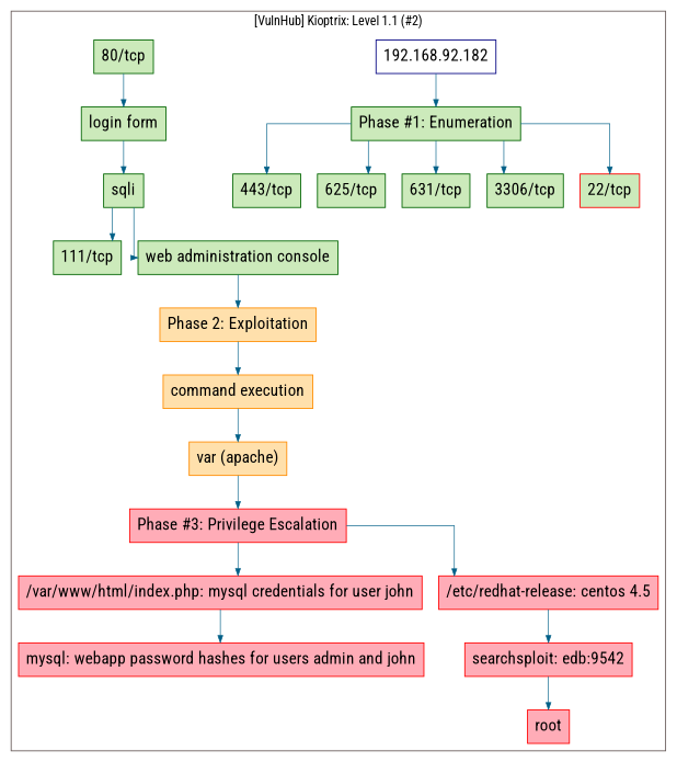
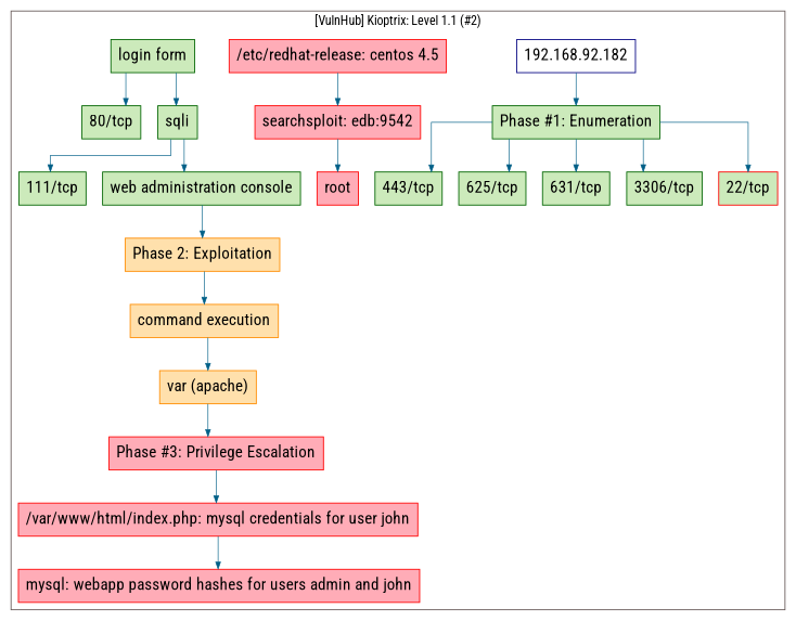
  digraph {
    bgcolor="#ffffff"
    fixedsize=true
    fontname="Roboto Condensed"
    nodesdictep=1.0
    splines=ortho
    node [color=darkgreen fillcolor="#cceabb" fontname="Roboto Condensed" fontsize=18 shape=box style="filled,solid"]
    edge [arrowsize=0.75 color="#005f87" fontname="Roboto Condensed" penwidth=0.75 style=solid]
    n1 [color=navyblue fillcolor="#ffffff" label="192.168.92.182" width=0.25]
    n2 [label="Phase #1: Enumeration" width=0.25]
    n3 [color=red fillcolor="#ffacb7" label="Phase #3: Privilege Escalation" width=0.25]
    n4 [color=red fillcolor="#ffacb7" label="/var/www/html/index.php: mysql credentials for user john" width=0.25]
    n5 [color=red fillcolor="#ffacb7" label="/etc/redhat-release: centos 4.5" width=0.25]
    n6 [color=red fillcolor="#ffacb7" label="mysql: webapp password hashes for users admin and john" width=0.25]
    n7 [color=red fillcolor="#ffacb7" label="searchsploit: edb:9542" width=0.25]
    n8 [color=red fillcolor="#ffacb7" label=root width=0.25]
    n9 [label="111/tcp" width=0.25]
    n10 [label="443/tcp" width=0.25]
    n11 [label="625/tcp" width=0.25]
    n12 [label="631/tcp" width=0.25]
    n13 [label="3306/tcp" width=0.25]
    n14 [color=red label="22/tcp" width=0.25]
    n15 [label="80/tcp" width=0.25]
    n16 [label="login form" width=0.25]
    n17 [label=sqli width=0.25]
    n18 [label="web administration console" width=0.25]
    n19 [color=darkorange fillcolor="#ffe0ac" label="Phase 2: Exploitation" width=0.25]
    n20 [color=darkorange fillcolor="#ffe0ac" label="command execution" width=0.25]
    n21 [color=darkorange fillcolor="#ffe0ac" label="var (apache)" width=0.25]
    subgraph cluster_1 {
      color="#665957"
      label="[VulnHub] Kioptrix: Level 1.1 (#2)"
      n1
      n2
      n3
      n4
      n5
      n6
      n7
      n8
      n9
      n10
      n11
      n12
      n13
      n14
      n15
      n16
      n17
      n18
      n19
      n20
      n21
    }
    n1 -> n2
    n2 -> n10
    n2 -> n11
    n2 -> n12
    n2 -> n13
    n2 -> n14
    n3 -> n4
-   n3 -> n5
    n4 -> n6
    n5 -> n7
    n7 -> n8
-   n15 -> n16
+   n16 -> n15
    n16 -> n17
    n17 -> n9
    n17 -> n18
    n18 -> n19
    n19 -> n20
    n20 -> n21
    n21 -> n3
  }
